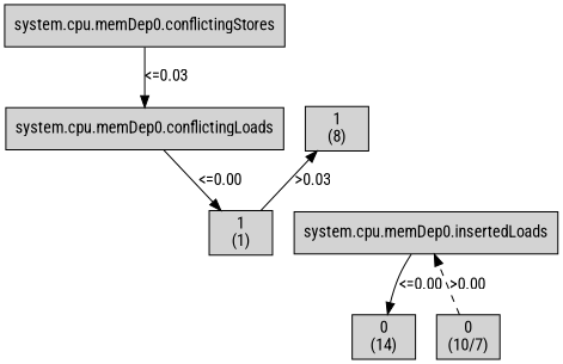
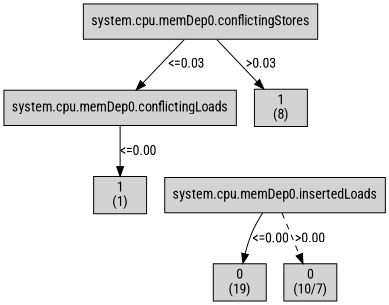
  digraph {
    fontname="Roboto Condensed"
    node [fontname="Roboto Condensed" shape=box style=filled weight=2]
    edge [fontname="Roboto Condensed" style=solid]
    n1 [label="system.cpu.memDep0.conflictingStores\n" weight=1]
    n2 [label="system.cpu.memDep0.conflictingLoads\n"]
    n3 [label="1\n(8)\n"]
    n4 [label="1\n(1)\n" weight=3]
    n5 [label="system.cpu.memDep0.insertedLoads\n" weight=3]
-   n6 [label="0\n(14)\n" weight=4]
+   n6 [label="0\n(19)\n" weight=4]
    n7 [label="0\n(10/7)\n" weight=4]
    subgraph sub_1 {
      rank=same
      n1
    }
    subgraph sub_2 {
      rank=same
      n2
      n3
    }
    subgraph sub_3 {
      rank=same
      n4
      n5
    }
    subgraph sub_4 {
      rank=same
      n6
      n7
    }
    n1 -> n2 [label="<=0.03"]
-   n4 -> n3 [label=">0.03"]
+   n1 -> n3 [label=">0.03"]
    n2 -> n4 [label="<=0.00"]
    n5 -> n6 [label="<=0.00"]
-   n7 -> n5 [label=">0.00" style=dashed]
+   n5 -> n7 [label=">0.00" style=dashed]
  }
